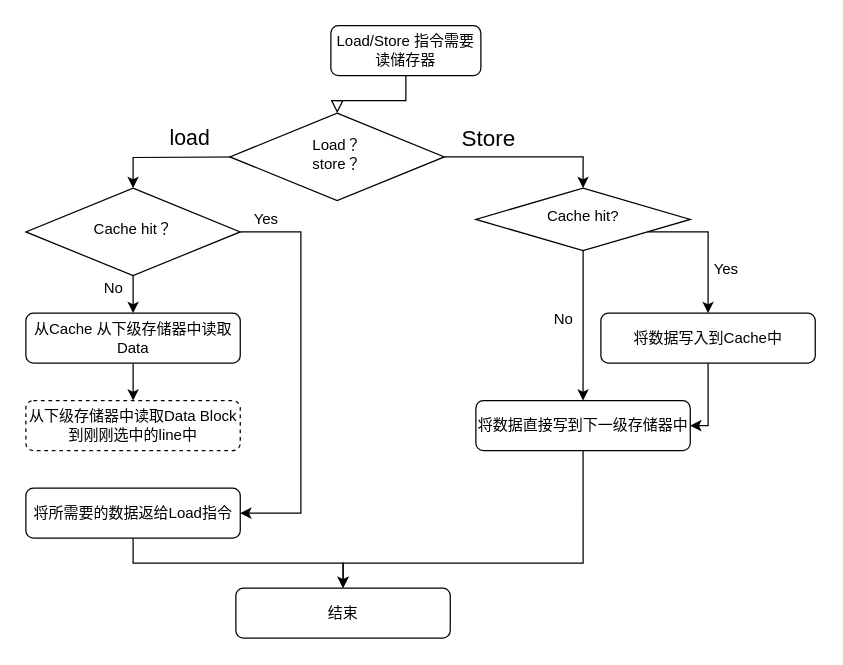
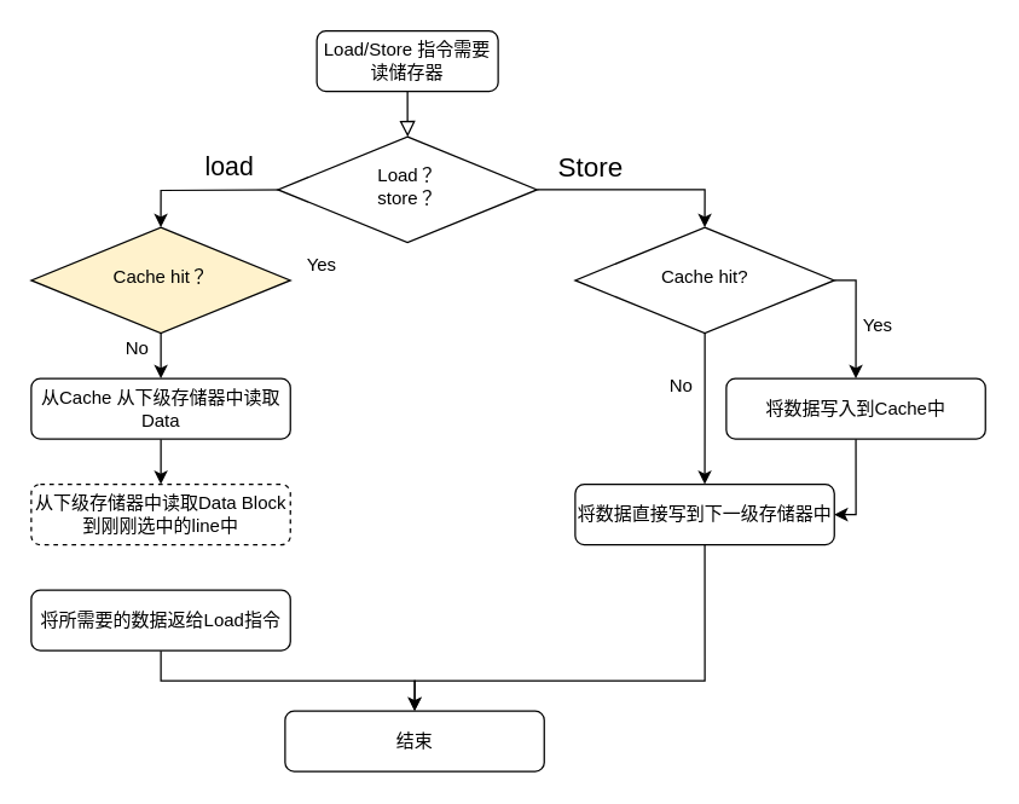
  <mxCell id="0" />
  <mxCell id="1" parent="0" />
  <mxCell id="2" value="" style="rounded=0;html=1;jettySize=auto;orthogonalLoop=1;fontSize=11;endArrow=block;endFill=0;endSize=8;strokeWidth=1;shadow=0;labelBackgroundColor=none;edgeStyle=orthogonalEdgeStyle;" parent="1" source="3" target="8" edge="1"><mxGeometry relative="1" as="geometry" /></mxCell>
- <mxCell id="3" value="&lt;font style=&quot;font-size: 12px;&quot;&gt;Load/Store 指令需要读储存器&lt;/font&gt;" style="rounded=1;whiteSpace=wrap;html=1;fontSize=12;glass=0;strokeWidth=1;shadow=0;" parent="1" vertex="1"><mxGeometry x="264" y="20" width="120" height="40" as="geometry" /></mxCell>
+ <mxCell id="3" value="&lt;font style=&quot;font-size: 12px;&quot;&gt;Load/Store 指令需要读储存器&lt;/font&gt;" style="rounded=1;whiteSpace=wrap;html=1;fontSize=12;glass=0;strokeWidth=1;shadow=0;" parent="1" vertex="1"><mxGeometry x="209" y="20" width="120" height="40" as="geometry" /></mxCell>
  <mxCell id="4" style="edgeStyle=orthogonalEdgeStyle;rounded=0;orthogonalLoop=1;jettySize=auto;html=1;exitX=1;exitY=0.5;exitDx=0;exitDy=0;entryX=0.5;entryY=0;entryDx=0;entryDy=0;" parent="1" source="8" target="11" edge="1"><mxGeometry relative="1" as="geometry" /></mxCell>
  <mxCell id="5" value="Store" style="edgeLabel;html=1;align=center;verticalAlign=middle;resizable=0;points=[];fontSize=18;" parent="4" vertex="1" connectable="0"><mxGeometry x="-0.511" y="6" relative="1" as="geometry"><mxPoint x="2" y="-9" as="offset" /></mxGeometry></mxCell>
  <mxCell id="6" style="edgeStyle=orthogonalEdgeStyle;rounded=0;orthogonalLoop=1;jettySize=auto;html=1;entryX=0.5;entryY=0;entryDx=0;entryDy=0;" parent="1" target="14" edge="1"><mxGeometry relative="1" as="geometry"><mxPoint x="223.25" y="125" as="sourcePoint" /></mxGeometry></mxCell>
  <mxCell id="7" value="&lt;font style=&quot;font-size: 17px;&quot;&gt;load&lt;/font&gt;" style="edgeLabel;html=1;align=center;verticalAlign=middle;resizable=0;points=[];" parent="6" vertex="1" connectable="0"><mxGeometry x="0.099" y="-9" relative="1" as="geometry"><mxPoint x="5" y="-6" as="offset" /></mxGeometry></mxCell>
  <mxCell id="8" value="Load？&lt;br&gt;store？" style="rhombus;whiteSpace=wrap;html=1;shadow=0;fontFamily=Helvetica;fontSize=12;align=center;strokeWidth=1;spacing=6;spacingTop=-4;" parent="1" vertex="1"><mxGeometry x="183.25" y="90" width="171.5" height="70" as="geometry" /></mxCell>
  <mxCell id="9" style="edgeStyle=orthogonalEdgeStyle;rounded=0;orthogonalLoop=1;jettySize=auto;html=1;entryX=0.5;entryY=0;entryDx=0;entryDy=0;" edge="1" parent="1" source="11" target="25"><mxGeometry relative="1" as="geometry" /></mxCell>
  <mxCell id="10" style="edgeStyle=orthogonalEdgeStyle;rounded=0;orthogonalLoop=1;jettySize=auto;html=1;entryX=0.5;entryY=0;entryDx=0;entryDy=0;" edge="1" parent="1" source="11" target="23"><mxGeometry relative="1" as="geometry"><mxPoint x="590" y="240" as="targetPoint" /><Array as="points"><mxPoint x="566" y="185" /></Array></mxGeometry></mxCell>
- <mxCell id="11" value="Cache hit?" style="rhombus;whiteSpace=wrap;html=1;shadow=0;fontFamily=Helvetica;fontSize=12;align=center;strokeWidth=1;spacing=6;spacingTop=-4;" parent="1" vertex="1"><mxGeometry x="380" y="150" width="171.5" height="50" as="geometry" /></mxCell>
+ <mxCell id="11" value="Cache hit?" style="rhombus;whiteSpace=wrap;html=1;shadow=0;fontFamily=Helvetica;fontSize=12;align=center;strokeWidth=1;spacing=6;spacingTop=-4;" parent="1" vertex="1"><mxGeometry x="380" y="150" width="171.5" height="70" as="geometry" /></mxCell>
  <mxCell id="12" value="" style="edgeStyle=orthogonalEdgeStyle;rounded=0;orthogonalLoop=1;jettySize=auto;html=1;fontSize=12;" parent="1" source="14" target="16" edge="1"><mxGeometry relative="1" as="geometry" /></mxCell>
- <mxCell id="13" style="edgeStyle=orthogonalEdgeStyle;rounded=0;orthogonalLoop=1;jettySize=auto;html=1;entryX=1;entryY=0.5;entryDx=0;entryDy=0;fontSize=12;exitX=1;exitY=0.5;exitDx=0;exitDy=0;" parent="1" source="14" target="19" edge="1"><mxGeometry relative="1" as="geometry"><Array as="points"><mxPoint x="240" y="185" /><mxPoint x="240" y="410" /></Array></mxGeometry></mxCell>
- <mxCell id="14" value="Cache hit？" style="rhombus;whiteSpace=wrap;html=1;shadow=0;fontFamily=Helvetica;fontSize=12;align=center;strokeWidth=1;spacing=6;spacingTop=-4;" parent="1" vertex="1"><mxGeometry x="20" y="150" width="171.5" height="70" as="geometry" /></mxCell>
+ <mxCell id="14" value="Cache hit？" style="rhombus;whiteSpace=wrap;html=1;shadow=0;fontFamily=Helvetica;fontSize=12;align=center;strokeWidth=1;spacing=6;spacingTop=-4;fillColor=#fff2cc;" parent="1" vertex="1"><mxGeometry x="20" y="150" width="171.5" height="70" as="geometry" /></mxCell>
  <mxCell id="15" value="" style="edgeStyle=orthogonalEdgeStyle;rounded=0;orthogonalLoop=1;jettySize=auto;html=1;fontSize=12;" parent="1" source="16" target="17" edge="1"><mxGeometry relative="1" as="geometry" /></mxCell>
  <mxCell id="16" value="从Cache 从下级存储器中读取Data" style="rounded=1;whiteSpace=wrap;html=1;fontSize=12;glass=0;strokeWidth=1;shadow=0;" parent="1" vertex="1"><mxGeometry x="20" y="250" width="171.5" height="40" as="geometry" /></mxCell>
  <mxCell id="17" value="从下级存储器中读取Data Block到刚刚选中的line中" style="rounded=1;whiteSpace=wrap;html=1;fontSize=12;glass=0;strokeWidth=1;shadow=0;dashed=1;" parent="1" vertex="1"><mxGeometry x="20" y="320" width="171.5" height="40" as="geometry" /></mxCell>
  <mxCell id="18" style="edgeStyle=orthogonalEdgeStyle;rounded=0;orthogonalLoop=1;jettySize=auto;html=1;entryX=0.5;entryY=0;entryDx=0;entryDy=0;" edge="1" parent="1" source="19" target="28"><mxGeometry relative="1" as="geometry" /></mxCell>
  <mxCell id="19" value="将所需要的数据返给Load指令" style="rounded=1;whiteSpace=wrap;html=1;fontSize=12;glass=0;strokeWidth=1;shadow=0;" parent="1" vertex="1"><mxGeometry x="20" y="390" width="171.5" height="40" as="geometry" /></mxCell>
  <mxCell id="20" value="No" style="text;html=1;align=center;verticalAlign=middle;resizable=0;points=[];autosize=1;strokeColor=none;fillColor=none;fontSize=12;" parent="1" vertex="1"><mxGeometry x="70" y="215" width="40" height="30" as="geometry" /></mxCell>
  <mxCell id="21" value="Yes" style="text;html=1;align=center;verticalAlign=middle;resizable=0;points=[];autosize=1;strokeColor=none;fillColor=none;fontSize=12;" parent="1" vertex="1"><mxGeometry x="191.5" y="160" width="40" height="30" as="geometry" /></mxCell>
  <mxCell id="22" style="edgeStyle=orthogonalEdgeStyle;rounded=0;orthogonalLoop=1;jettySize=auto;html=1;exitX=0.5;exitY=1;exitDx=0;exitDy=0;entryX=1;entryY=0.5;entryDx=0;entryDy=0;" edge="1" parent="1" source="23" target="25"><mxGeometry relative="1" as="geometry"><Array as="points"><mxPoint x="566" y="340" /></Array></mxGeometry></mxCell>
  <mxCell id="23" value="将数据写入到Cache中" style="rounded=1;whiteSpace=wrap;html=1;fontSize=12;glass=0;strokeWidth=1;shadow=0;" parent="1" vertex="1"><mxGeometry x="480" y="250" width="171.5" height="40" as="geometry" /></mxCell>
  <mxCell id="24" style="edgeStyle=orthogonalEdgeStyle;rounded=0;orthogonalLoop=1;jettySize=auto;html=1;entryX=0.5;entryY=0;entryDx=0;entryDy=0;exitX=0.5;exitY=1;exitDx=0;exitDy=0;" edge="1" parent="1" source="25" target="28"><mxGeometry relative="1" as="geometry"><Array as="points"><mxPoint x="466" y="450" /><mxPoint x="274" y="450" /></Array></mxGeometry></mxCell>
  <mxCell id="25" value="将数据直接写到下一级存储器中" style="rounded=1;whiteSpace=wrap;html=1;fontSize=12;glass=0;strokeWidth=1;shadow=0;" vertex="1" parent="1"><mxGeometry x="380" y="320" width="171.5" height="40" as="geometry" /></mxCell>
  <mxCell id="26" value="No" style="text;html=1;align=center;verticalAlign=middle;resizable=0;points=[];autosize=1;strokeColor=none;fillColor=none;" vertex="1" parent="1"><mxGeometry x="430" y="240" width="40" height="30" as="geometry" /></mxCell>
  <mxCell id="27" value="Yes" style="text;html=1;align=center;verticalAlign=middle;resizable=0;points=[];autosize=1;strokeColor=none;fillColor=none;" vertex="1" parent="1"><mxGeometry x="560" y="200" width="40" height="30" as="geometry" /></mxCell>
  <mxCell id="28" value="结束" style="rounded=1;whiteSpace=wrap;html=1;fontSize=12;glass=0;strokeWidth=1;shadow=0;" vertex="1" parent="1"><mxGeometry x="188" y="470" width="171.5" height="40" as="geometry" /></mxCell>
